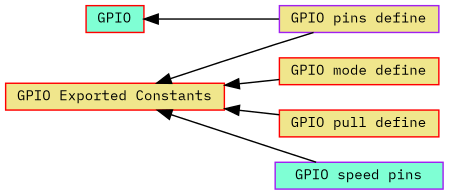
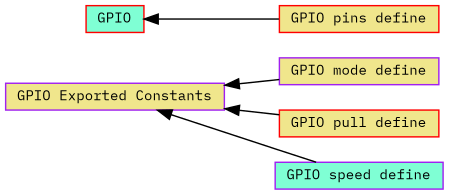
  digraph {
    fontname="IBM Plex Mono"
    rankdir=LR
    node [color=red fillcolor=khaki fontname="IBM Plex Mono" fontsize=10 shape=box style=filled]
    edge [dir=back fontname="IBM Plex Mono" fontsize=10 labelfontname=Helvetica labelfontsize=10 shape=plaintext style=solid]
    n1 [fillcolor=aquamarine height=0.2 label=GPIO width=0.4]
-   n2 [color=purple height=0.2 label="GPIO pins define" width=0.4]
-   n3 [fontcolor=black height=0.2 label="GPIO Exported Constants" width=0.4]
-   n4 [height=0.2 label="GPIO mode define" width=0.4]
+   n2 [height=0.2 label="GPIO pins define" width=0.4]
+   n3 [color=purple fontcolor=black height=0.2 label="GPIO Exported Constants" width=0.4]
+   n4 [color=purple height=0.2 label="GPIO mode define" width=0.4]
    n5 [height=0.2 label="GPIO pull define" width=0.4]
-   n6 [color=purple fillcolor=aquamarine height=0.2 label="GPIO speed pins" width=0.4]
+   n6 [color=purple fillcolor=aquamarine height=0.2 label="GPIO speed define" width=0.4]
    n1 -> n2
-   n3 -> n2
    n3 -> n4
    n3 -> n5
    n3 -> n6
  }
